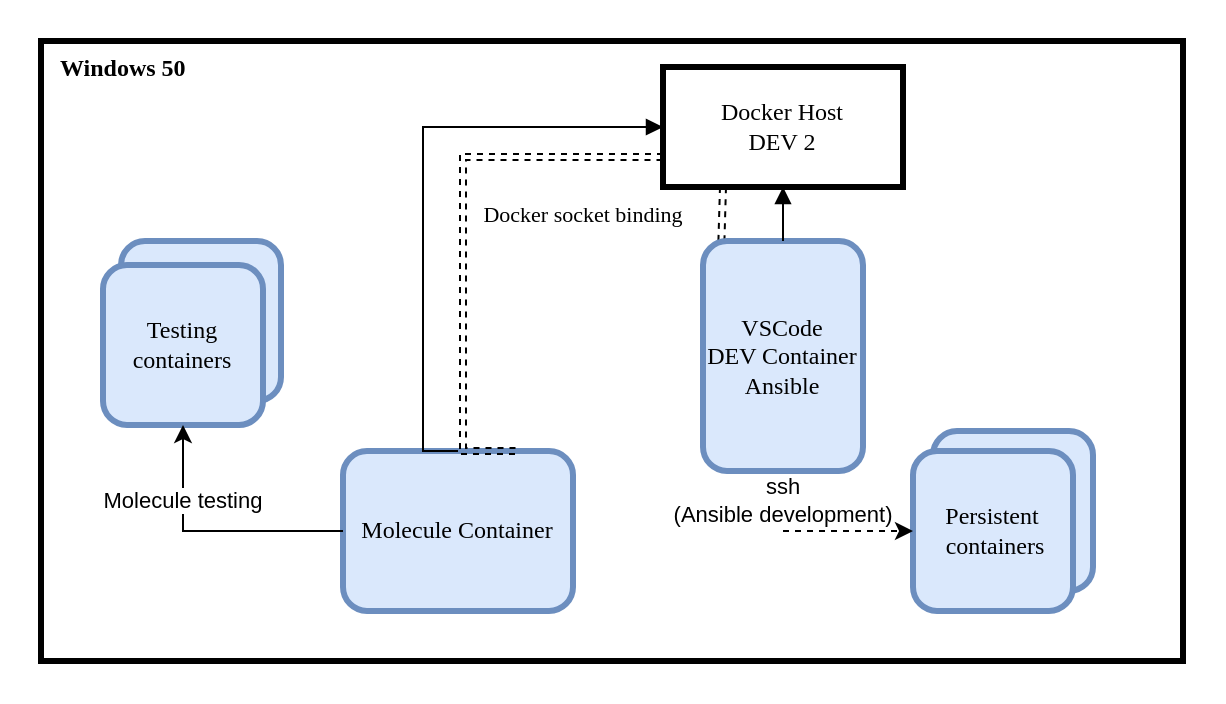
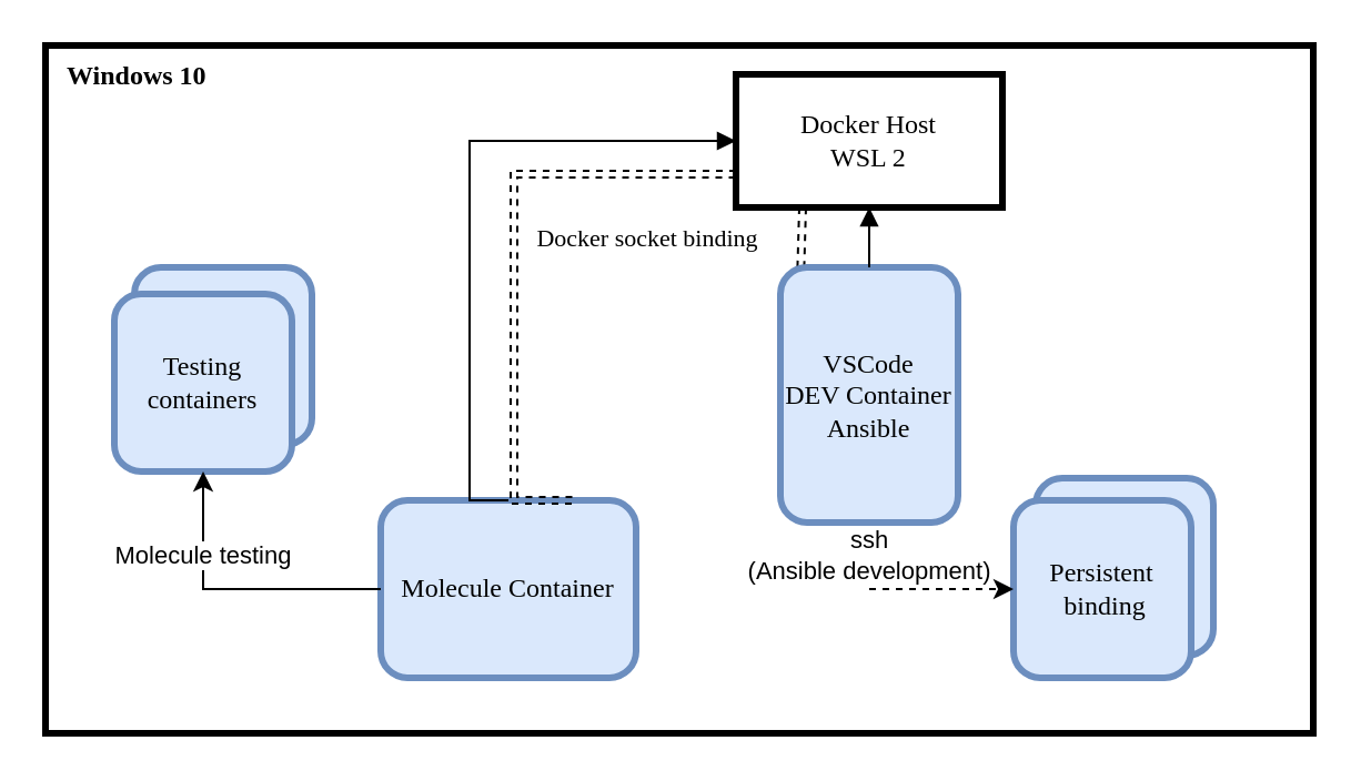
  <mxCell id="0" />
  <mxCell id="1" parent="0" />
- <mxCell id="2" value="&lt;div&gt;Windows 50&lt;br&gt;&lt;/div&gt;" style="rounded=0;whiteSpace=wrap;html=1;strokeWidth=3;fontFamily=calibri;fillColor=none;align=left;verticalAlign=top;spacingLeft=8;fontStyle=1" parent="1" vertex="1"><mxGeometry x="20" y="20" width="571" height="310" as="geometry" /></mxCell>
+ <mxCell id="2" value="&lt;div&gt;Windows 10&lt;br&gt;&lt;/div&gt;" style="rounded=0;whiteSpace=wrap;html=1;strokeWidth=3;fontFamily=calibri;fillColor=none;align=left;verticalAlign=top;spacingLeft=8;fontStyle=1" parent="1" vertex="1"><mxGeometry x="20" y="20" width="571" height="310" as="geometry" /></mxCell>
  <mxCell id="3" value="&lt;div&gt;Persistent&lt;br&gt;&lt;/div&gt;&lt;div&gt;Target containers&lt;/div&gt;" style="whiteSpace=wrap;html=1;aspect=fixed;fillColor=#dae8fc;strokeColor=#6c8ebf;rounded=1;strokeWidth=3;fontFamily=calibri;fontColor=#000000;" parent="1" vertex="1"><mxGeometry x="466" y="215" width="80" height="80" as="geometry" /></mxCell>
  <mxCell id="4" value="Ephemeral containers" style="whiteSpace=wrap;html=1;aspect=fixed;fillColor=#dae8fc;strokeColor=#6c8ebf;rounded=1;strokeWidth=3;fontFamily=calibri;fontColor=#000000;" parent="1" vertex="1"><mxGeometry x="60" y="120" width="80" height="80" as="geometry" /></mxCell>
  <mxCell id="5" value="Molecule Container" style="whiteSpace=wrap;html=1;aspect=fixed;fillColor=#dae8fc;strokeColor=#6c8ebf;rounded=1;strokeWidth=3;fontFamily=calibri;fontColor=#000000;" parent="1" vertex="1"><mxGeometry x="171" y="225" width="115" height="80" as="geometry" /></mxCell>
- <mxCell id="6" value="&lt;div&gt;Persistent&lt;br&gt;&lt;/div&gt;&lt;div&gt;&amp;nbsp;containers&lt;br&gt;&lt;/div&gt;" style="whiteSpace=wrap;html=1;aspect=fixed;fillColor=#dae8fc;strokeColor=#6c8ebf;rounded=1;strokeWidth=3;fontFamily=calibri;fontColor=#000000;" parent="1" vertex="1"><mxGeometry x="456" y="225" width="80" height="80" as="geometry" /></mxCell>
- <mxCell id="7" value="&lt;div&gt;Docker Host&lt;/div&gt;&lt;div&gt;DEV 2&lt;br&gt;&lt;/div&gt;" style="rounded=0;whiteSpace=wrap;html=1;strokeWidth=3;fontFamily=calibri;" parent="1" vertex="1"><mxGeometry x="331" y="33" width="120" height="60" as="geometry" /></mxCell>
+ <mxCell id="6" value="&lt;div&gt;Persistent&lt;br&gt;&lt;/div&gt;&lt;div&gt;&amp;nbsp;binding&lt;br&gt;&lt;/div&gt;" style="whiteSpace=wrap;html=1;aspect=fixed;fillColor=#dae8fc;strokeColor=#6c8ebf;rounded=1;strokeWidth=3;fontFamily=calibri;fontColor=#000000;" parent="1" vertex="1"><mxGeometry x="456" y="225" width="80" height="80" as="geometry" /></mxCell>
+ <mxCell id="7" value="&lt;div&gt;Docker Host&lt;/div&gt;&lt;div&gt;WSL 2&lt;br&gt;&lt;/div&gt;" style="rounded=0;whiteSpace=wrap;html=1;strokeWidth=3;fontFamily=calibri;" parent="1" vertex="1"><mxGeometry x="331" y="33" width="120" height="60" as="geometry" /></mxCell>
  <mxCell id="8" style="edgeStyle=orthogonalEdgeStyle;rounded=0;orthogonalLoop=1;jettySize=auto;html=1;fontFamily=calibri;shape=link;dashed=1;width=-3;exitX=0.115;exitY=0.001;exitDx=0;exitDy=0;exitPerimeter=0;entryX=0.25;entryY=1;entryDx=0;entryDy=0;" parent="1" source="13" target="7" edge="1"><mxGeometry relative="1" as="geometry"><mxPoint x="191" y="210" as="sourcePoint" /><Array as="points"><mxPoint x="361" y="120" /></Array><mxPoint x="361" y="100" as="targetPoint" /></mxGeometry></mxCell>
  <mxCell id="9" value="Docker socket binding" style="edgeLabel;html=1;align=center;verticalAlign=middle;resizable=0;points=[];fontFamily=calibri;" parent="8" vertex="1" connectable="0"><mxGeometry x="-0.262" y="1" relative="1" as="geometry"><mxPoint x="-69" y="-3.57" as="offset" /></mxGeometry></mxCell>
  <mxCell id="10" value="Testing containers" style="whiteSpace=wrap;html=1;aspect=fixed;fillColor=#dae8fc;strokeColor=#6c8ebf;rounded=1;strokeWidth=3;fontFamily=calibri;fontColor=#000000;" parent="1" vertex="1"><mxGeometry x="51" y="132" width="80" height="80" as="geometry" /></mxCell>
  <mxCell id="11" value="Molecule testing" style="edgeStyle=orthogonalEdgeStyle;rounded=0;orthogonalLoop=1;jettySize=auto;html=1;fontFamily=Helvetica;" parent="1" source="5" target="10" edge="1"><mxGeometry x="0.203" y="-15" relative="1" as="geometry"><mxPoint x="181" y="205" as="sourcePoint" /><mxPoint x="81" y="265" as="targetPoint" /><Array as="points" /><mxPoint x="-15" y="-15" as="offset" /></mxGeometry></mxCell>
  <mxCell id="12" value="ssh&lt;br&gt;&lt;div&gt;(Ansible development)&lt;/div&gt;" style="edgeStyle=orthogonalEdgeStyle;rounded=0;orthogonalLoop=1;jettySize=auto;html=1;fontFamily=Helvetica;exitX=0.5;exitY=1;exitDx=0;exitDy=0;entryX=0;entryY=0.5;entryDx=0;entryDy=0;dashed=1;" parent="1" source="13" target="6" edge="1"><mxGeometry x="-0.692" relative="1" as="geometry"><mxPoint x="471" y="385" as="sourcePoint" /><mxPoint x="351" y="385" as="targetPoint" /><Array as="points" /><mxPoint as="offset" /></mxGeometry></mxCell>
  <mxCell id="13" value="&lt;div&gt;VSCode&lt;/div&gt;&lt;div&gt;DEV Container&lt;/div&gt;&lt;div&gt;Ansible&lt;br&gt;&lt;/div&gt;" style="whiteSpace=wrap;html=1;aspect=fixed;fillColor=#dae8fc;strokeColor=#6c8ebf;rounded=1;strokeWidth=3;fontFamily=calibri;fontColor=#000000;" parent="1" vertex="1"><mxGeometry x="351" y="120" width="80" height="115" as="geometry" /></mxCell>
  <mxCell id="14" style="edgeStyle=orthogonalEdgeStyle;rounded=0;orthogonalLoop=1;jettySize=auto;html=1;fontFamily=Helvetica;exitX=0.5;exitY=0;exitDx=0;exitDy=0;entryX=0;entryY=0.5;entryDx=0;entryDy=0;endArrow=block;endFill=1;" parent="1" source="5" target="7" edge="1"><mxGeometry relative="1" as="geometry"><mxPoint x="328" y="282" as="sourcePoint" /><mxPoint x="283" y="120" as="targetPoint" /><Array as="points"><mxPoint x="211" y="225" /><mxPoint x="211" y="63" /></Array></mxGeometry></mxCell>
  <mxCell id="15" style="edgeStyle=orthogonalEdgeStyle;rounded=0;orthogonalLoop=1;jettySize=auto;html=1;fontFamily=Helvetica;exitX=0.5;exitY=0;exitDx=0;exitDy=0;endArrow=block;endFill=1;entryX=0.5;entryY=1;entryDx=0;entryDy=0;" parent="1" source="13" target="7" edge="1"><mxGeometry relative="1" as="geometry"><mxPoint x="566" y="225" as="sourcePoint" /><mxPoint x="521" y="63" as="targetPoint" /><Array as="points"><mxPoint x="391" y="120" /><mxPoint x="391" y="120" /></Array></mxGeometry></mxCell>
  <mxCell id="16" style="edgeStyle=orthogonalEdgeStyle;rounded=0;orthogonalLoop=1;jettySize=auto;html=1;fontFamily=calibri;shape=link;dashed=1;width=-3;exitX=0.75;exitY=0;exitDx=0;exitDy=0;entryX=0;entryY=0.75;entryDx=0;entryDy=0;" parent="1" source="5" target="7" edge="1"><mxGeometry relative="1" as="geometry"><mxPoint x="311" y="159.08" as="sourcePoint" /><Array as="points"><mxPoint x="231" y="78" /></Array><mxPoint x="311.8" y="132" as="targetPoint" /></mxGeometry></mxCell>
